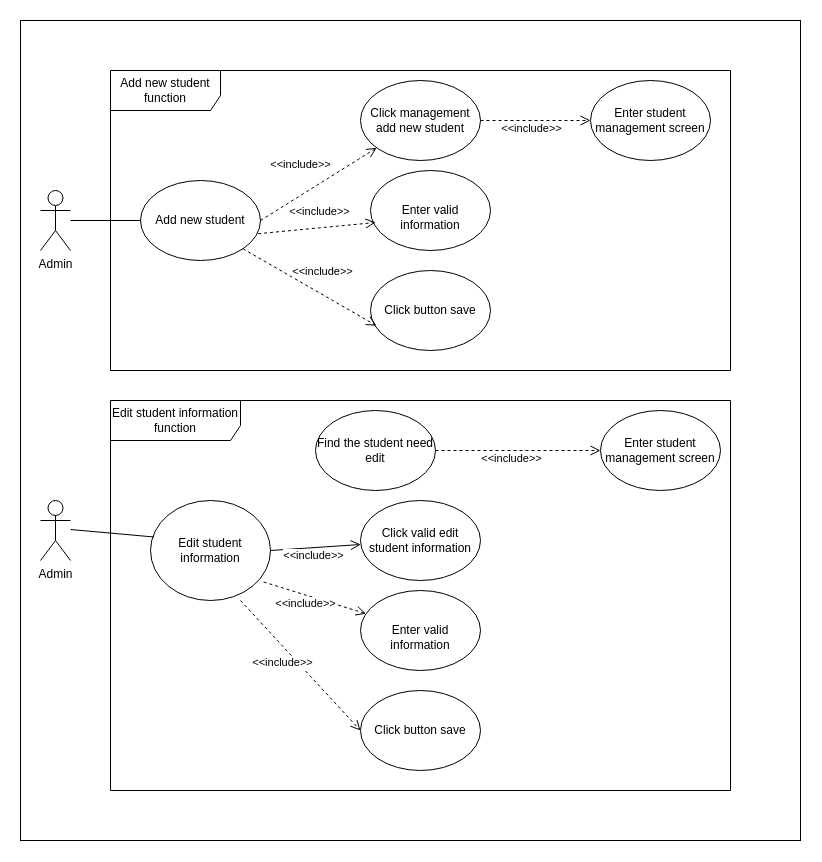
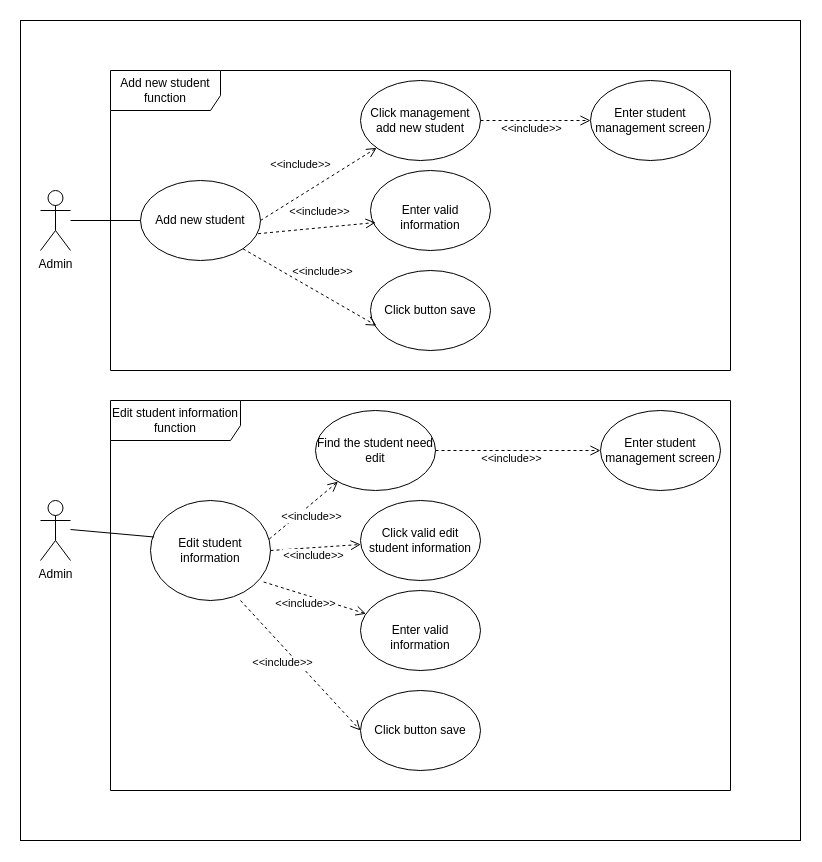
  <mxCell id="0" />
  <mxCell id="1" parent="0" />
  <mxCell id="2" value="" style="rounded=0;whiteSpace=wrap;html=1;" parent="1" vertex="1"><mxGeometry x="20" y="20" width="780" height="820" as="geometry" /></mxCell>
  <mxCell id="3" value="Admin" style="shape=umlActor;verticalLabelPosition=bottom;verticalAlign=top;html=1;outlineConnect=0;" parent="1" vertex="1"><mxGeometry x="40" y="190" width="30" height="60" as="geometry" /></mxCell>
  <mxCell id="4" value="Add new student" style="ellipse;whiteSpace=wrap;html=1;" parent="1" vertex="1"><mxGeometry x="140" y="180" width="120" height="80" as="geometry" /></mxCell>
  <mxCell id="5" value="Add new student function" style="shape=umlFrame;whiteSpace=wrap;html=1;pointerEvents=0;width=110;height=40;" parent="1" vertex="1"><mxGeometry x="110" y="70" width="620" height="300" as="geometry" /></mxCell>
  <mxCell id="6" value="&amp;lt;&amp;lt;include&amp;gt;&amp;gt;" style="html=1;verticalAlign=bottom;endArrow=open;dashed=1;endSize=8;curved=0;rounded=0;exitX=1;exitY=0.5;exitDx=0;exitDy=0;" parent="1" source="4" target="7" edge="1"><mxGeometry x="-0.141" y="18" relative="1" as="geometry"><mxPoint x="440" y="200" as="sourcePoint" /><mxPoint x="360" y="200" as="targetPoint" /><mxPoint as="offset" /></mxGeometry></mxCell>
  <mxCell id="7" value="Click management add new student" style="ellipse;whiteSpace=wrap;html=1;" parent="1" vertex="1"><mxGeometry x="360" y="80" width="120" height="80" as="geometry" /></mxCell>
  <mxCell id="8" value="" style="endArrow=none;html=1;rounded=0;entryX=0;entryY=0.5;entryDx=0;entryDy=0;" parent="1" target="4" edge="1"><mxGeometry width="50" height="50" relative="1" as="geometry"><mxPoint x="70" y="220" as="sourcePoint" /><mxPoint x="430" y="170" as="targetPoint" /></mxGeometry></mxCell>
  <mxCell id="9" value="&lt;br&gt;Enter valid information" style="ellipse;whiteSpace=wrap;html=1;" parent="1" vertex="1"><mxGeometry x="370" y="170" width="120" height="80" as="geometry" /></mxCell>
  <mxCell id="10" value="&amp;lt;&amp;lt;include&amp;gt;&amp;gt;" style="html=1;verticalAlign=bottom;endArrow=open;dashed=1;endSize=8;curved=0;rounded=0;exitX=0.98;exitY=0.665;exitDx=0;exitDy=0;exitPerimeter=0;entryX=0.043;entryY=0.65;entryDx=0;entryDy=0;entryPerimeter=0;" parent="1" source="4" target="9" edge="1"><mxGeometry x="0.046" y="7" relative="1" as="geometry"><mxPoint x="270" y="230" as="sourcePoint" /><mxPoint x="450" y="152" as="targetPoint" /><mxPoint as="offset" /></mxGeometry></mxCell>
  <mxCell id="11" value="Click button save" style="ellipse;whiteSpace=wrap;html=1;" parent="1" vertex="1"><mxGeometry x="370" y="270" width="120" height="80" as="geometry" /></mxCell>
  <mxCell id="12" value="&amp;lt;&amp;lt;include&amp;gt;&amp;gt;" style="html=1;verticalAlign=bottom;endArrow=open;dashed=1;endSize=8;curved=0;rounded=0;exitX=1;exitY=1;exitDx=0;exitDy=0;entryX=0.05;entryY=0.69;entryDx=0;entryDy=0;entryPerimeter=0;" parent="1" source="4" target="11" edge="1"><mxGeometry x="0.105" y="12" relative="1" as="geometry"><mxPoint x="268" y="243" as="sourcePoint" /><mxPoint x="445" y="232" as="targetPoint" /><mxPoint as="offset" /></mxGeometry></mxCell>
  <mxCell id="13" value="Enter student management screen" style="ellipse;whiteSpace=wrap;html=1;" parent="1" vertex="1"><mxGeometry x="590" y="80" width="120" height="80" as="geometry" /></mxCell>
  <mxCell id="14" value="&amp;lt;&amp;lt;include&amp;gt;&amp;gt;" style="html=1;verticalAlign=bottom;endArrow=open;dashed=1;endSize=8;curved=0;rounded=0;exitX=1;exitY=0.5;exitDx=0;exitDy=0;entryX=0;entryY=0.5;entryDx=0;entryDy=0;" parent="1" source="7" target="13" edge="1"><mxGeometry x="-0.079" y="-17" relative="1" as="geometry"><mxPoint x="270" y="230" as="sourcePoint" /><mxPoint x="480" y="120" as="targetPoint" /><mxPoint as="offset" /></mxGeometry></mxCell>
  <mxCell id="15" value="Edit student information function" style="shape=umlFrame;whiteSpace=wrap;html=1;pointerEvents=0;width=130;height=40;" parent="1" vertex="1"><mxGeometry x="110" y="400" width="620" height="390" as="geometry" /></mxCell>
  <mxCell id="16" value="Admin" style="shape=umlActor;verticalLabelPosition=bottom;verticalAlign=top;html=1;outlineConnect=0;" parent="1" vertex="1"><mxGeometry x="40" y="500" width="30" height="60" as="geometry" /></mxCell>
  <mxCell id="17" value="Edit student information" style="ellipse;whiteSpace=wrap;html=1;" parent="1" vertex="1"><mxGeometry x="150" y="500" width="120" height="100" as="geometry" /></mxCell>
  <mxCell id="18" value="" style="endArrow=none;html=1;rounded=0;entryX=0.03;entryY=0.365;entryDx=0;entryDy=0;entryPerimeter=0;" parent="1" target="17" edge="1"><mxGeometry width="50" height="50" relative="1" as="geometry"><mxPoint x="70" y="529" as="sourcePoint" /><mxPoint x="150" y="230" as="targetPoint" /><Array as="points" /></mxGeometry></mxCell>
  <mxCell id="19" value="Enter student management screen" style="ellipse;whiteSpace=wrap;html=1;" parent="1" vertex="1"><mxGeometry x="600" y="410" width="120" height="80" as="geometry" /></mxCell>
  <mxCell id="20" value="Find the student need edit" style="ellipse;whiteSpace=wrap;html=1;" parent="1" vertex="1"><mxGeometry x="315" y="410" width="120" height="80" as="geometry" /></mxCell>
  <mxCell id="21" value="Click valid edit student information" style="ellipse;whiteSpace=wrap;html=1;" parent="1" vertex="1"><mxGeometry x="360" y="500" width="120" height="80" as="geometry" /></mxCell>
  <mxCell id="22" value="&amp;lt;&amp;lt;include&amp;gt;&amp;gt;" style="html=1;verticalAlign=bottom;endArrow=open;dashed=1;endSize=8;curved=0;rounded=0;exitX=1;exitY=0.5;exitDx=0;exitDy=0;" parent="1" source="20" target="19" edge="1"><mxGeometry x="-0.079" y="-17" relative="1" as="geometry"><mxPoint x="490" y="130" as="sourcePoint" /><mxPoint x="600" y="130" as="targetPoint" /><mxPoint as="offset" /></mxGeometry></mxCell>
+ <mxCell id="23" value="&amp;lt;&amp;lt;include&amp;gt;&amp;gt;" style="html=1;verticalAlign=bottom;endArrow=open;dashed=1;endSize=8;curved=0;rounded=0;exitX=0.99;exitY=0.385;exitDx=0;exitDy=0;exitPerimeter=0;" parent="1" source="17" target="20" edge="1"><mxGeometry x="-0.079" y="-17" relative="1" as="geometry"><mxPoint x="500" y="480" as="sourcePoint" /><mxPoint x="610" y="480" as="targetPoint" /><mxPoint as="offset" /></mxGeometry></mxCell>
  <mxCell id="24" value="&lt;br&gt;Enter valid information" style="ellipse;whiteSpace=wrap;html=1;" parent="1" vertex="1"><mxGeometry x="360" y="590" width="120" height="80" as="geometry" /></mxCell>
- <mxCell id="25" value="&amp;lt;&amp;lt;include&amp;gt;&amp;gt;" style="html=1;verticalAlign=bottom;endArrow=open;dashed=0;endSize=8;curved=0;rounded=0;exitX=1;exitY=0.5;exitDx=0;exitDy=0;" parent="1" source="17" target="21" edge="1"><mxGeometry x="-0.079" y="-17" relative="1" as="geometry"><mxPoint x="279" y="541" as="sourcePoint" /><mxPoint x="383" y="485" as="targetPoint" /><mxPoint as="offset" /></mxGeometry></mxCell>
+ <mxCell id="25" value="&amp;lt;&amp;lt;include&amp;gt;&amp;gt;" style="html=1;verticalAlign=bottom;endArrow=open;dashed=1;endSize=8;curved=0;rounded=0;exitX=1;exitY=0.5;exitDx=0;exitDy=0;" parent="1" source="17" target="21" edge="1"><mxGeometry x="-0.079" y="-17" relative="1" as="geometry"><mxPoint x="279" y="541" as="sourcePoint" /><mxPoint x="383" y="485" as="targetPoint" /><mxPoint as="offset" /></mxGeometry></mxCell>
  <mxCell id="26" value="&amp;lt;&amp;lt;include&amp;gt;&amp;gt;" style="html=1;verticalAlign=bottom;endArrow=open;dashed=1;endSize=8;curved=0;rounded=0;exitX=0.943;exitY=0.815;exitDx=0;exitDy=0;exitPerimeter=0;" parent="1" source="17" target="24" edge="1"><mxGeometry x="-0.079" y="-17" relative="1" as="geometry"><mxPoint x="280" y="550" as="sourcePoint" /><mxPoint x="370" y="550" as="targetPoint" /><mxPoint as="offset" /></mxGeometry></mxCell>
  <mxCell id="27" value="Click button save" style="ellipse;whiteSpace=wrap;html=1;" parent="1" vertex="1"><mxGeometry x="360" y="690" width="120" height="80" as="geometry" /></mxCell>
  <mxCell id="28" value="&amp;lt;&amp;lt;include&amp;gt;&amp;gt;" style="html=1;verticalAlign=bottom;endArrow=open;dashed=1;endSize=8;curved=0;rounded=0;exitX=0.75;exitY=1;exitDx=0;exitDy=0;exitPerimeter=0;entryX=0;entryY=0.5;entryDx=0;entryDy=0;" parent="1" source="17" target="27" edge="1"><mxGeometry x="-0.079" y="-17" relative="1" as="geometry"><mxPoint x="274" y="577" as="sourcePoint" /><mxPoint x="377" y="612" as="targetPoint" /><mxPoint as="offset" /></mxGeometry></mxCell>
